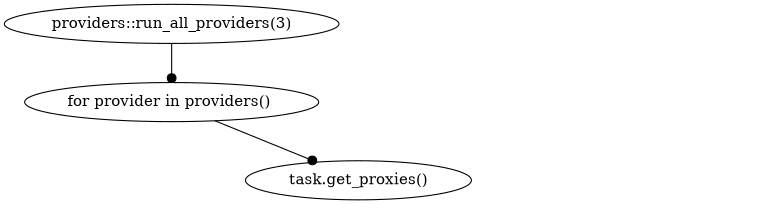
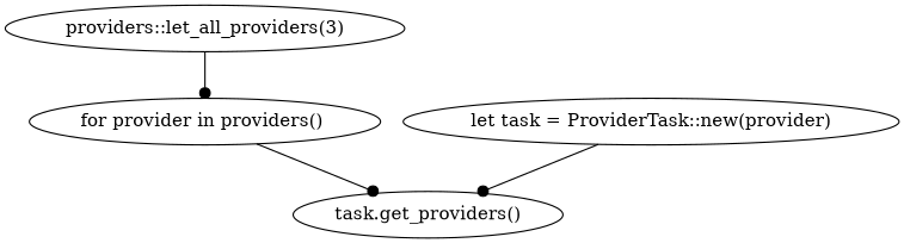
  digraph {
    rankdir=TB
    edge [arrowhead=dot]
-   n1 [label="providers::run_all_providers(3)"]
+   n1 [label="providers::let_all_providers(3)"]
    n2 [label="for provider in providers() "]
-   n3 [label="task.get_proxies()"]
+   n3 [label="task.get_providers()"]
+   n4 [label="let task = ProviderTask::new(provider)"]
    n1 -> n2
    n2 -> n3
+   n4 -> n3
  }
